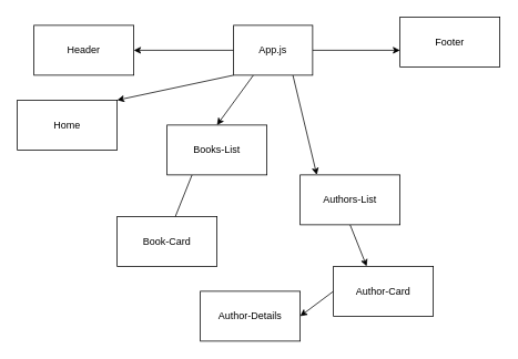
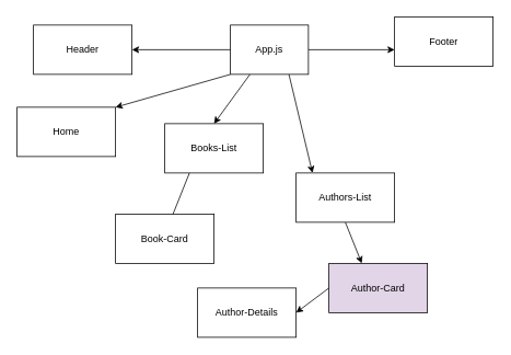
  <mxCell id="0" />
  <mxCell id="1" parent="0" />
  <mxCell id="2" style="edgeStyle=none;html=1;exitX=0;exitY=0.5;exitDx=0;exitDy=0;" edge="1" parent="1" source="7"><mxGeometry relative="1" as="geometry"><mxPoint x="160" y="60" as="targetPoint" /></mxGeometry></mxCell>
  <mxCell id="3" style="edgeStyle=none;html=1;exitX=1;exitY=0.5;exitDx=0;exitDy=0;" edge="1" parent="1" source="7"><mxGeometry relative="1" as="geometry"><mxPoint x="480" y="60" as="targetPoint" /></mxGeometry></mxCell>
  <mxCell id="4" style="edgeStyle=none;html=1;exitX=0;exitY=1;exitDx=0;exitDy=0;entryX=1;entryY=0;entryDx=0;entryDy=0;" edge="1" parent="1" source="7" target="10"><mxGeometry relative="1" as="geometry"><mxPoint x="220" y="190" as="targetPoint" /></mxGeometry></mxCell>
  <mxCell id="5" style="edgeStyle=none;html=1;exitX=0.25;exitY=1;exitDx=0;exitDy=0;entryX=0.5;entryY=0;entryDx=0;entryDy=0;" edge="1" parent="1" source="7" target="13"><mxGeometry relative="1" as="geometry" /></mxCell>
  <mxCell id="6" style="edgeStyle=none;html=1;exitX=0.75;exitY=1;exitDx=0;exitDy=0;" edge="1" parent="1" source="7"><mxGeometry relative="1" as="geometry"><mxPoint x="380" y="210" as="targetPoint" /></mxGeometry></mxCell>
  <mxCell id="7" value="App.js" style="whiteSpace=wrap;html=1;" vertex="1" parent="1"><mxGeometry x="280" y="30" width="95" height="60" as="geometry" /></mxCell>
  <mxCell id="8" value="Header" style="whiteSpace=wrap;html=1;" vertex="1" parent="1"><mxGeometry x="40" y="30" width="120" height="60" as="geometry" /></mxCell>
  <mxCell id="9" value="Footer" style="whiteSpace=wrap;html=1;" vertex="1" parent="1"><mxGeometry x="480" y="20" width="120" height="60" as="geometry" /></mxCell>
- <mxCell id="10" value="Home" style="whiteSpace=wrap;html=1;" vertex="1" parent="1"><mxGeometry x="20" y="120" width="120" height="60" as="geometry" /></mxCell>
+ <mxCell id="10" value="Home" style="whiteSpace=wrap;html=1;" vertex="1" parent="1"><mxGeometry x="20" y="130" width="120" height="60" as="geometry" /></mxCell>
  <mxCell id="11" style="edgeStyle=none;html=1;exitX=0.25;exitY=1;exitDx=0;exitDy=0;" edge="1" parent="1" source="13"><mxGeometry relative="1" as="geometry"><mxPoint x="190" y="310" as="targetPoint" /></mxGeometry></mxCell>
  <mxCell id="12" style="edgeStyle=none;html=1;exitX=0.5;exitY=0;exitDx=0;exitDy=0;" edge="1" parent="1" source="13"><mxGeometry relative="1" as="geometry"><mxPoint x="280" y="170" as="targetPoint" /></mxGeometry></mxCell>
  <mxCell id="13" value="Books-List" style="whiteSpace=wrap;html=1;" vertex="1" parent="1"><mxGeometry x="200" y="150" width="120" height="60" as="geometry" /></mxCell>
  <mxCell id="14" value="Book-Card" style="whiteSpace=wrap;html=1;" vertex="1" parent="1"><mxGeometry x="140" y="260" width="120" height="60" as="geometry" /></mxCell>
  <mxCell id="15" style="edgeStyle=none;html=1;exitX=0.5;exitY=1;exitDx=0;exitDy=0;" edge="1" parent="1" source="16"><mxGeometry relative="1" as="geometry"><mxPoint x="440" y="320" as="targetPoint" /></mxGeometry></mxCell>
  <mxCell id="16" value="Authors-List" style="whiteSpace=wrap;html=1;" vertex="1" parent="1"><mxGeometry x="360" y="210" width="120" height="60" as="geometry" /></mxCell>
  <mxCell id="17" style="edgeStyle=none;html=1;exitX=0;exitY=0.5;exitDx=0;exitDy=0;entryX=1;entryY=0.5;entryDx=0;entryDy=0;" edge="1" parent="1" source="18" target="19"><mxGeometry relative="1" as="geometry" /></mxCell>
- <mxCell id="18" value="Author-Card" style="whiteSpace=wrap;html=1;" vertex="1" parent="1"><mxGeometry x="400" y="320" width="120" height="60" as="geometry" /></mxCell>
+ <mxCell id="18" value="Author-Card" style="whiteSpace=wrap;html=1;fillColor=#e1d5e7;" vertex="1" parent="1"><mxGeometry x="400" y="320" width="120" height="60" as="geometry" /></mxCell>
  <mxCell id="19" value="Author-Details" style="whiteSpace=wrap;html=1;" vertex="1" parent="1"><mxGeometry x="240" y="350" width="120" height="60" as="geometry" /></mxCell>
